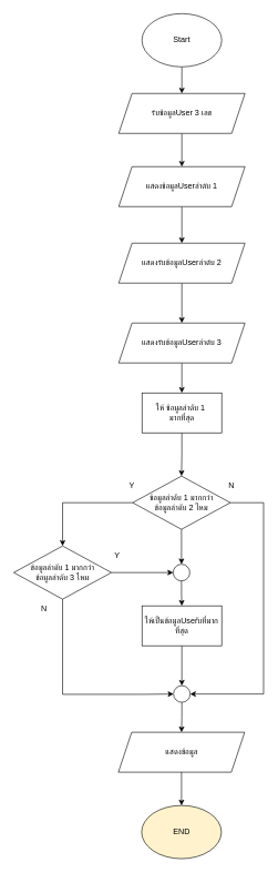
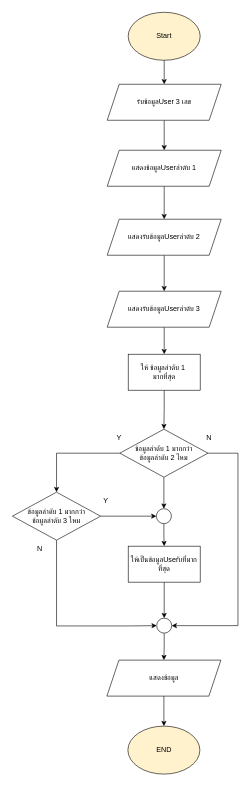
  <mxCell id="0" />
  <mxCell id="1" parent="0" />
  <mxCell id="2" value="" style="edgeStyle=orthogonalEdgeStyle;rounded=0;orthogonalLoop=1;jettySize=auto;html=1;" edge="1" parent="1" source="3" target="11"><mxGeometry relative="1" as="geometry" /></mxCell>
- <mxCell id="3" value="Start" style="ellipse;whiteSpace=wrap;html=1;" vertex="1" parent="1"><mxGeometry x="213" y="20" width="120" height="80" as="geometry" /></mxCell>
+ <mxCell id="3" value="Start" style="ellipse;whiteSpace=wrap;html=1;fillColor=#fff2cc;" vertex="1" parent="1"><mxGeometry x="213" y="20" width="120" height="80" as="geometry" /></mxCell>
  <mxCell id="4" value="" style="edgeStyle=orthogonalEdgeStyle;rounded=0;orthogonalLoop=1;jettySize=auto;html=1;" edge="1" parent="1" source="5" target="7"><mxGeometry relative="1" as="geometry" /></mxCell>
  <mxCell id="5" value="แสดงข้อมูลUserลำดับ 1" style="shape=parallelogram;perimeter=parallelogramPerimeter;whiteSpace=wrap;html=1;fixedSize=1;" vertex="1" parent="1"><mxGeometry x="178" y="250" width="190" height="60" as="geometry" /></mxCell>
  <mxCell id="6" value="" style="edgeStyle=orthogonalEdgeStyle;rounded=0;orthogonalLoop=1;jettySize=auto;html=1;" edge="1" parent="1" source="7" target="9"><mxGeometry relative="1" as="geometry" /></mxCell>
  <mxCell id="7" value="แสดงรับข้อมูลUserลำดับ 2" style="shape=parallelogram;perimeter=parallelogramPerimeter;whiteSpace=wrap;html=1;fixedSize=1;" vertex="1" parent="1"><mxGeometry x="178" y="365" width="190" height="60" as="geometry" /></mxCell>
  <mxCell id="8" value="" style="edgeStyle=orthogonalEdgeStyle;rounded=0;orthogonalLoop=1;jettySize=auto;html=1;" edge="1" parent="1" source="9" target="13"><mxGeometry relative="1" as="geometry" /></mxCell>
  <mxCell id="9" value="แสดงรับข้อมูลUserลำดับ 3" style="shape=parallelogram;perimeter=parallelogramPerimeter;whiteSpace=wrap;html=1;fixedSize=1;" vertex="1" parent="1"><mxGeometry x="178" y="485" width="190" height="60" as="geometry" /></mxCell>
  <mxCell id="10" value="" style="edgeStyle=orthogonalEdgeStyle;rounded=0;orthogonalLoop=1;jettySize=auto;html=1;" edge="1" parent="1" source="11" target="5"><mxGeometry relative="1" as="geometry" /></mxCell>
  <mxCell id="11" value="รับข้อมูลUser 3 เลข" style="shape=parallelogram;perimeter=parallelogramPerimeter;whiteSpace=wrap;html=1;fixedSize=1;" vertex="1" parent="1"><mxGeometry x="178" y="140" width="190" height="60" as="geometry" /></mxCell>
  <mxCell id="12" value="" style="edgeStyle=orthogonalEdgeStyle;rounded=0;orthogonalLoop=1;jettySize=auto;html=1;" edge="1" parent="1" source="13" target="17"><mxGeometry relative="1" as="geometry" /></mxCell>
  <mxCell id="13" value="ให้ ข้อมูลลำดับ 1&amp;nbsp;&lt;div&gt;มากที่สุด&lt;/div&gt;" style="rounded=0;whiteSpace=wrap;html=1;" vertex="1" parent="1"><mxGeometry x="213" y="590" width="120" height="60" as="geometry" /></mxCell>
  <mxCell id="14" style="edgeStyle=orthogonalEdgeStyle;rounded=0;orthogonalLoop=1;jettySize=auto;html=1;entryX=0.5;entryY=0;entryDx=0;entryDy=0;" edge="1" parent="1" source="17" target="22"><mxGeometry relative="1" as="geometry" /></mxCell>
  <mxCell id="15" value="" style="edgeStyle=orthogonalEdgeStyle;rounded=0;orthogonalLoop=1;jettySize=auto;html=1;" edge="1" parent="1" source="17" target="28"><mxGeometry relative="1" as="geometry" /></mxCell>
  <mxCell id="16" style="edgeStyle=orthogonalEdgeStyle;rounded=0;orthogonalLoop=1;jettySize=auto;html=1;entryX=1;entryY=0.5;entryDx=0;entryDy=0;" edge="1" parent="1" source="17" target="30"><mxGeometry relative="1" as="geometry"><Array as="points"><mxPoint x="396" y="755" /><mxPoint x="396" y="1043" /></Array></mxGeometry></mxCell>
  <mxCell id="17" value="&lt;font style=&quot;font-size: 10px;&quot;&gt;&lt;span style=&quot;font-size: 12px;&quot;&gt;ข้อมูลลำดับ 1 มากกว่า&lt;/span&gt;&lt;/font&gt;&lt;div&gt;&lt;font style=&quot;font-size: 10px;&quot;&gt;&lt;span style=&quot;font-size: 12px;&quot;&gt;ข้อมูลลำดับ 2 ไหม&lt;/span&gt;&lt;/font&gt;&lt;/div&gt;" style="rhombus;whiteSpace=wrap;html=1;" vertex="1" parent="1"><mxGeometry x="199" y="715" width="147" height="80" as="geometry" /></mxCell>
  <mxCell id="18" value="Y" style="text;html=1;align=center;verticalAlign=middle;whiteSpace=wrap;rounded=0;" vertex="1" parent="1"><mxGeometry x="168" y="715" width="60" height="30" as="geometry" /></mxCell>
  <mxCell id="19" value="N" style="text;html=1;align=center;verticalAlign=middle;whiteSpace=wrap;rounded=0;" vertex="1" parent="1"><mxGeometry x="318" y="715" width="60" height="30" as="geometry" /></mxCell>
  <mxCell id="20" value="" style="edgeStyle=orthogonalEdgeStyle;rounded=0;orthogonalLoop=1;jettySize=auto;html=1;" edge="1" parent="1" source="22" target="28"><mxGeometry relative="1" as="geometry" /></mxCell>
  <mxCell id="21" style="edgeStyle=orthogonalEdgeStyle;rounded=0;orthogonalLoop=1;jettySize=auto;html=1;entryX=0;entryY=0.5;entryDx=0;entryDy=0;" edge="1" parent="1" source="22" target="30"><mxGeometry relative="1" as="geometry"><Array as="points"><mxPoint x="94" y="1043" /><mxPoint x="214" y="1043" /></Array></mxGeometry></mxCell>
  <mxCell id="22" value="&lt;font style=&quot;font-size: 10px;&quot;&gt;&lt;span style=&quot;font-size: 12px;&quot;&gt;ข้อมูลลำดับ 1 มากกว่า&lt;/span&gt;&lt;/font&gt;&lt;div&gt;&lt;font style=&quot;font-size: 10px;&quot;&gt;&lt;span style=&quot;font-size: 12px;&quot;&gt;ข้อมูลลำดับ 3 ไหม&lt;/span&gt;&lt;/font&gt;&lt;/div&gt;" style="rhombus;whiteSpace=wrap;html=1;" vertex="1" parent="1"><mxGeometry x="20" y="820" width="147" height="80" as="geometry" /></mxCell>
  <mxCell id="23" value="Y" style="text;html=1;align=center;verticalAlign=middle;whiteSpace=wrap;rounded=0;" vertex="1" parent="1"><mxGeometry x="146" y="820" width="60" height="30" as="geometry" /></mxCell>
  <mxCell id="24" value="N" style="text;html=1;align=center;verticalAlign=middle;whiteSpace=wrap;rounded=0;" vertex="1" parent="1"><mxGeometry x="36" y="900" width="60" height="30" as="geometry" /></mxCell>
  <mxCell id="25" value="" style="edgeStyle=orthogonalEdgeStyle;rounded=0;orthogonalLoop=1;jettySize=auto;html=1;" edge="1" parent="1" source="26" target="30"><mxGeometry relative="1" as="geometry" /></mxCell>
  <mxCell id="26" value="ให้เป็น&lt;span style=&quot;background-color: initial;&quot;&gt;ข้อมูลUserับ&lt;/span&gt;&lt;span style=&quot;background-color: initial;&quot;&gt;ที่&lt;/span&gt;&lt;span style=&quot;background-color: initial;&quot;&gt;มากที่สุด&lt;/span&gt;" style="rounded=0;whiteSpace=wrap;html=1;" vertex="1" parent="1"><mxGeometry x="213" y="910" width="120" height="60" as="geometry" /></mxCell>
  <mxCell id="27" value="" style="edgeStyle=orthogonalEdgeStyle;rounded=0;orthogonalLoop=1;jettySize=auto;html=1;" edge="1" parent="1" source="28" target="26"><mxGeometry relative="1" as="geometry" /></mxCell>
  <mxCell id="28" value="" style="ellipse;whiteSpace=wrap;html=1;aspect=fixed;" vertex="1" parent="1"><mxGeometry x="260" y="847.5" width="25" height="25" as="geometry" /></mxCell>
  <mxCell id="29" value="" style="edgeStyle=orthogonalEdgeStyle;rounded=0;orthogonalLoop=1;jettySize=auto;html=1;" edge="1" parent="1" source="30" target="32"><mxGeometry relative="1" as="geometry" /></mxCell>
  <mxCell id="30" value="" style="ellipse;whiteSpace=wrap;html=1;aspect=fixed;" vertex="1" parent="1"><mxGeometry x="260.5" y="1030" width="25" height="25" as="geometry" /></mxCell>
  <mxCell id="31" value="" style="edgeStyle=orthogonalEdgeStyle;rounded=0;orthogonalLoop=1;jettySize=auto;html=1;" edge="1" parent="1" source="32" target="33"><mxGeometry relative="1" as="geometry" /></mxCell>
  <mxCell id="32" value="แสดงข้อมูล" style="shape=parallelogram;perimeter=parallelogramPerimeter;whiteSpace=wrap;html=1;fixedSize=1;" vertex="1" parent="1"><mxGeometry x="177.5" y="1100" width="190" height="60" as="geometry" /></mxCell>
  <mxCell id="33" value="END" style="ellipse;whiteSpace=wrap;html=1;fillColor=#fff2cc;" vertex="1" parent="1"><mxGeometry x="212.5" y="1210" width="120" height="80" as="geometry" /></mxCell>
